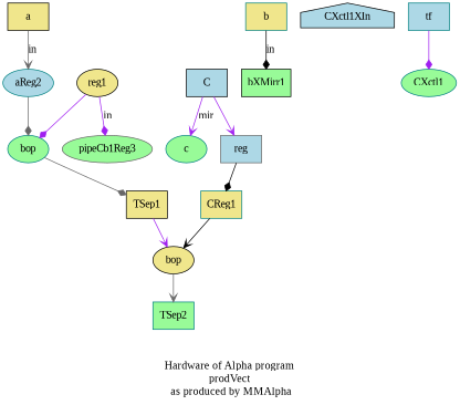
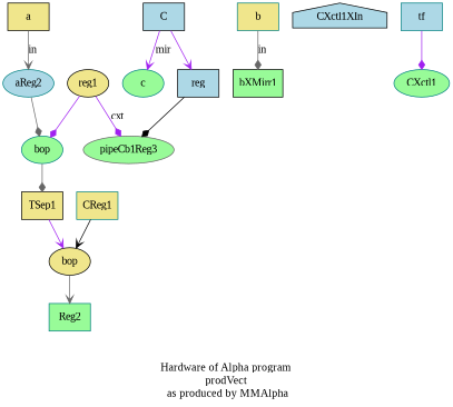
  digraph {
    fontname="Liberation Serif"
    fontsize=15
    label="\n\nHardware of Alpha program\nprodVect\n as produced by MMAlpha"
    node [color=teal fillcolor=khaki fontname="Liberation Serif" shape=box style=filled]
    edge [arrowhead=diamond color=purple fontname="Liberation Serif"]
    a [color=black]
    aReg2 [fillcolor=lightblue shape=ellipse]
    n3 [fillcolor=palegreen label=bop shape=ellipse]
    bXMirr1 [color=black fillcolor=palegreen]
    b
-   TSep2 [fillcolor=palegreen]
+   TSep2 [fillcolor=palegreen label=Reg2]
    TSep1 [color=black]
    n8 [color=black label=bop shape=ellipse]
    pipeCb1Reg3 [color=gray40 fillcolor=palegreen shape=ellipse]
    CReg1
    CXctl1XIn [color=black fillcolor=lightblue shape=house]
    n12 [color=black label=reg1 shape=ellipse]
    C [color=black fillcolor=lightblue]
    c [fillcolor=palegreen shape=ellipse]
-   n15 [color=gray40 fillcolor=lightblue label=reg]
+   n15 [color=black fillcolor=lightblue label=reg]
    CXctl1 [fillcolor=palegreen shape=ellipse]
    n17 [fillcolor=lightblue label=tf]
    a -> aReg2 [arrowhead=vee color=gray40 label=in]
    aReg2 -> n3 [color=gray40]
    n3 -> TSep1 [color=gray40]
-   b -> bXMirr1 [color=black label=in]
+   b -> bXMirr1 [color=gray40 label=in]
    TSep1 -> n8 [arrowhead=vee]
    n8 -> TSep2 [arrowhead=vee color=gray40]
    CReg1 -> n8 [arrowhead=vee color=black]
    n12 -> n3
-   n12 -> pipeCb1Reg3 [label=in]
+   n12 -> pipeCb1Reg3 [label=cxt]
    C -> c [arrowhead=vee label=mir]
    C -> n15 [arrowhead=vee]
-   n15 -> CReg1 [color=black]
+   n15 -> pipeCb1Reg3 [color=black]
    n17 -> CXctl1
  }
